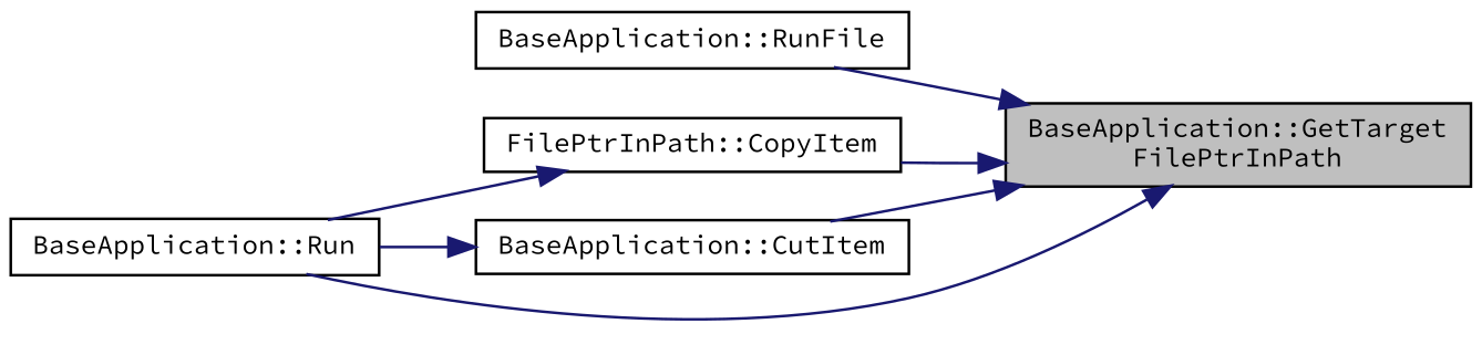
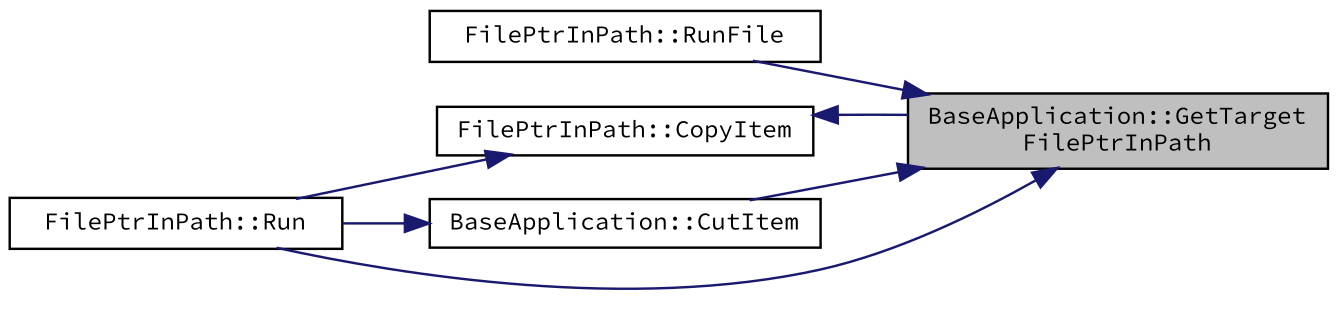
  digraph {
    fontname="Source Code Pro"
    rankdir=RL
    node [color=black fillcolor=white fontname="Source Code Pro" fontsize=10 shape=record style=filled]
    edge [color=midnightblue dir=back fontname="Source Code Pro" fontsize=10 labelfontname=Helvetica labelfontsize=10 style=solid]
    n1 [fillcolor=grey75 fontcolor=black height=0.2 label="BaseApplication::GetTarget\lFilePtrInPath" width=0.4]
-   n2 [height=0.2 label="BaseApplication::RunFile" width=0.4]
+   n2 [height=0.2 label="FilePtrInPath::RunFile" width=0.4]
    n3 [height=0.2 label="FilePtrInPath::CopyItem" width=0.4]
    n4 [height=0.2 label="BaseApplication::CutItem" width=0.4]
-   n5 [height=0.2 label="BaseApplication::Run" width=0.4]
+   n5 [height=0.2 label="FilePtrInPath::Run" width=0.4]
    n1 -> n2
-   n1 -> n3
+   n3 -> n1
    n1 -> n4
    n1 -> n5
    n3 -> n5
    n4 -> n5
  }
